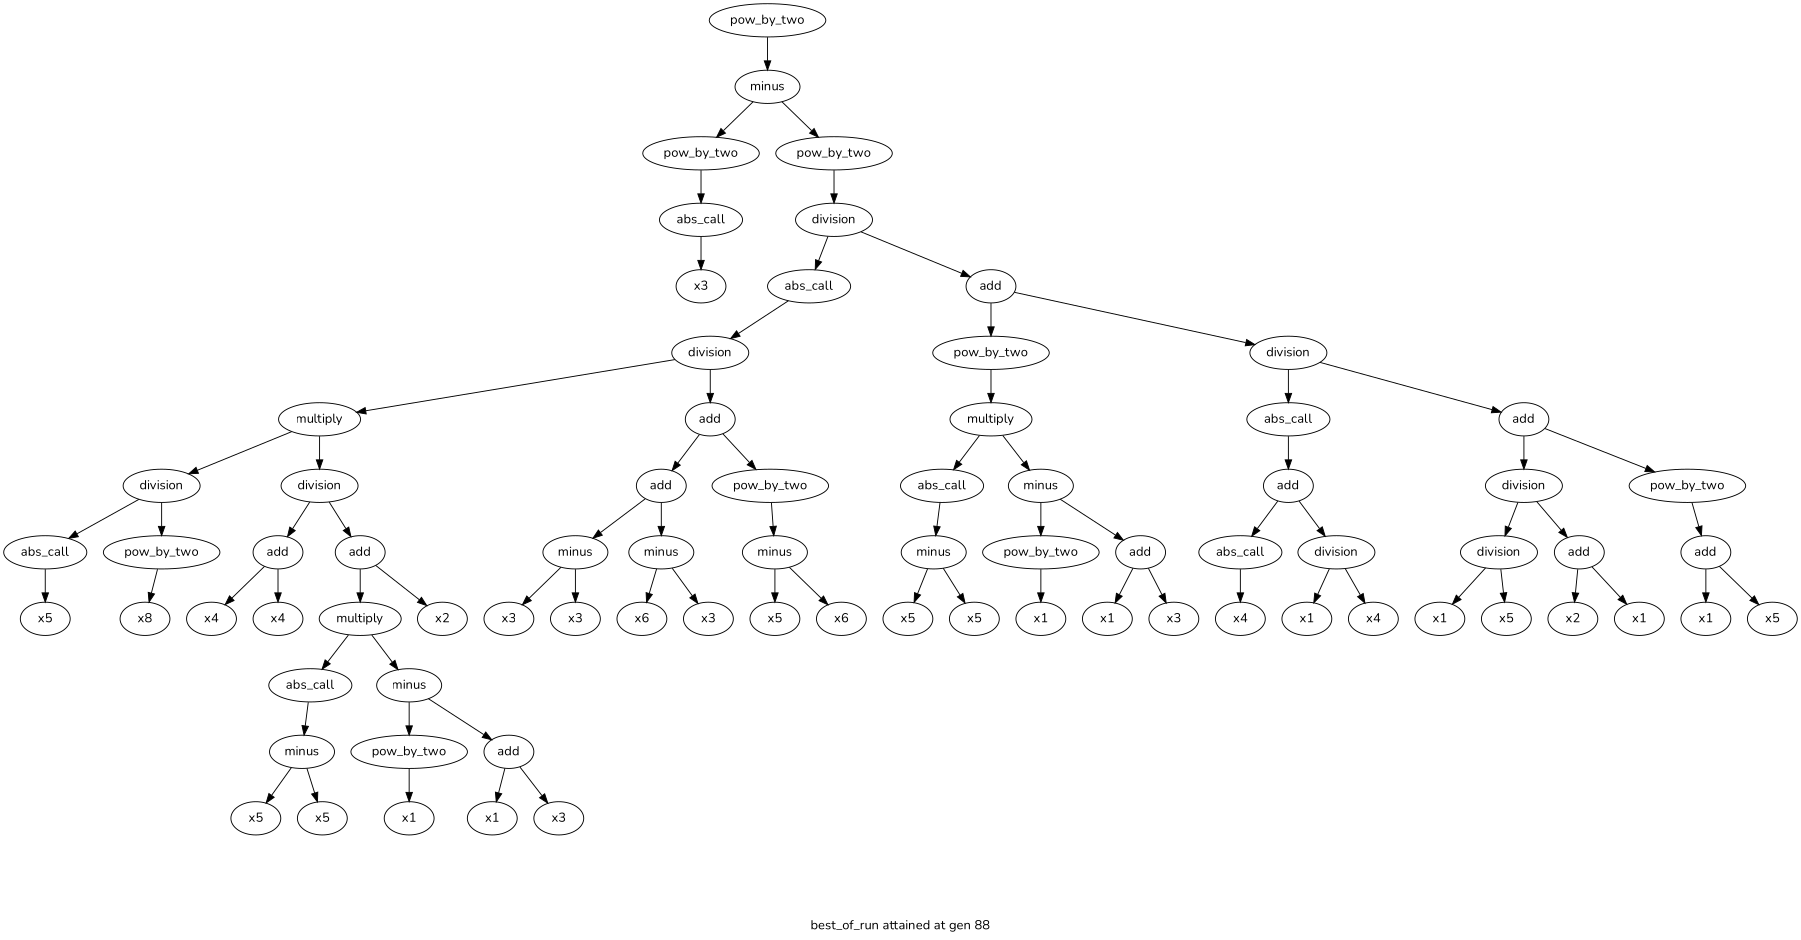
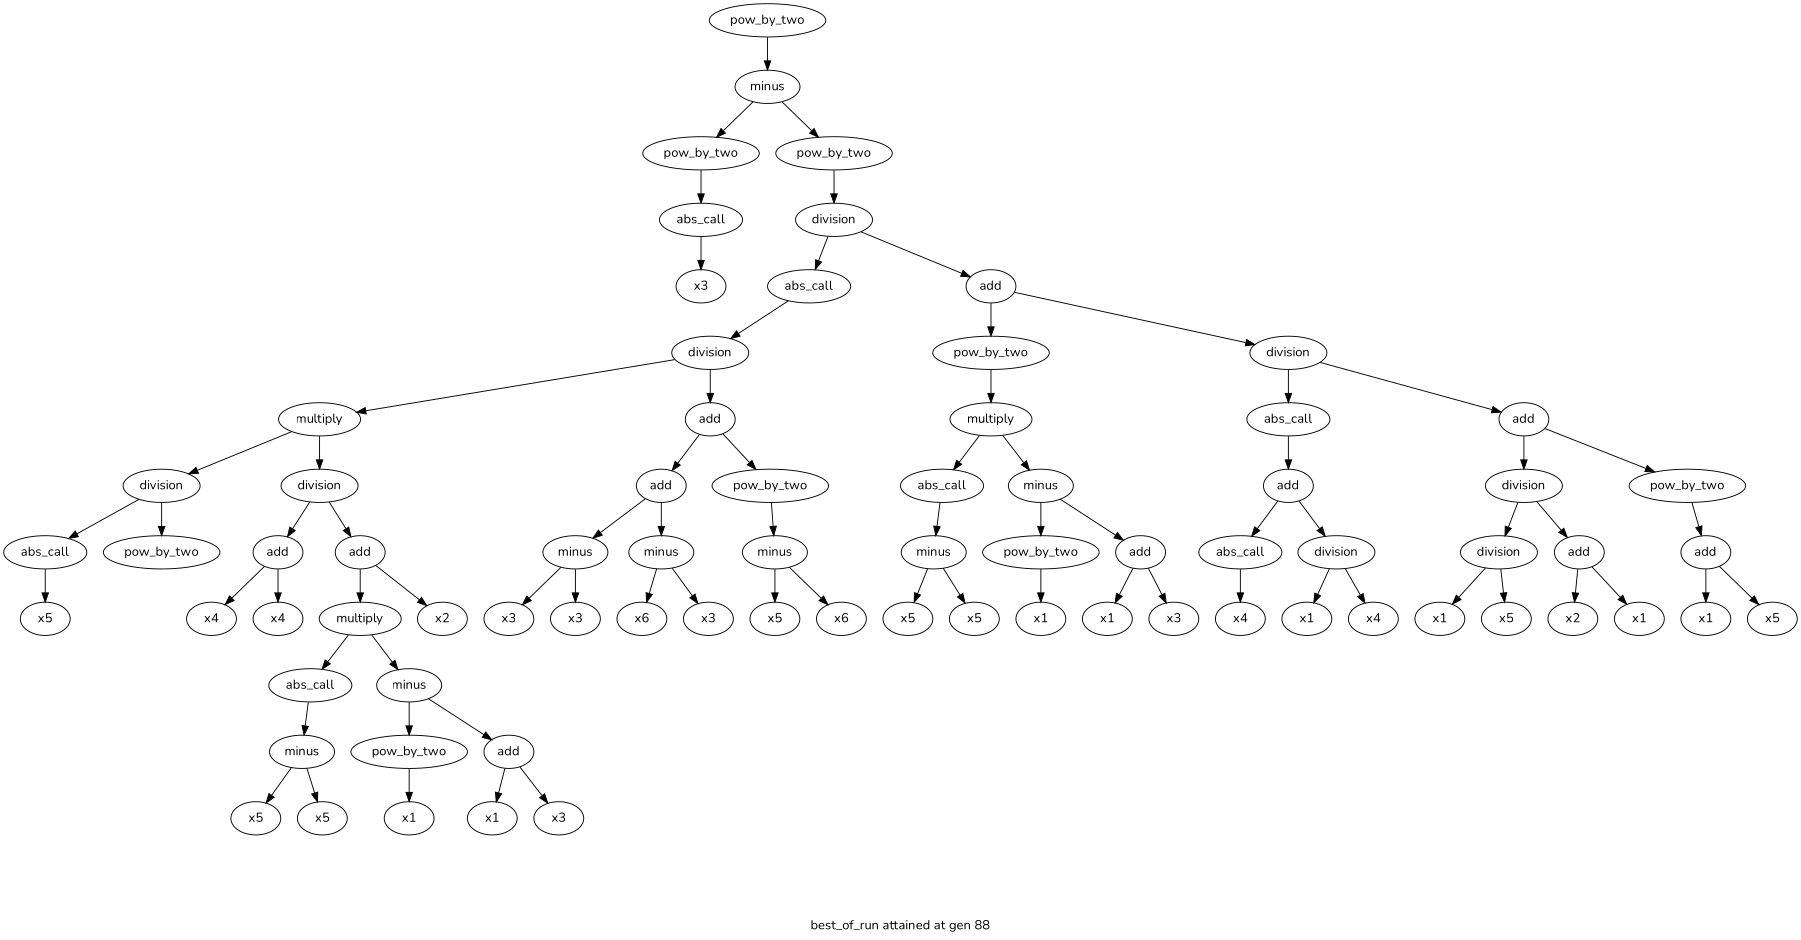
  digraph {
    label="\n\nbest_of_run attained at gen 88"
    fontname=Nunito
    node [fontname=Nunito]
    edge [fontname=Nunito]
    n1 [label=pow_by_two]
    n2 [label=minus]
    n3 [label=pow_by_two]
    n4 [label=pow_by_two]
    n5 [label=abs_call]
    n6 [label=x3]
    n7 [label=division]
    n8 [label=abs_call]
    n9 [label=add]
    n10 [label=division]
    n11 [label=multiply]
    n12 [label=add]
    n13 [label=division]
    n14 [label=division]
    n15 [label=abs_call]
    n16 [label=pow_by_two]
    n17 [label=x5]
-   n18 [label=x8]
    n19 [label=add]
    n20 [label=add]
    n21 [label=x4]
    n22 [label=x4]
    n23 [label=multiply]
    n24 [label=x2]
    n25 [label=abs_call]
    n26 [label=minus]
    n27 [label=minus]
    n28 [label=x5]
    n29 [label=x5]
    n30 [label=pow_by_two]
    n31 [label=add]
    n32 [label=x1]
    n33 [label=x1]
    n34 [label=x3]
    n35 [label=add]
    n36 [label=pow_by_two]
    n37 [label=minus]
    n38 [label=minus]
    n39 [label=x3]
    n40 [label=x3]
    n41 [label=x6]
    n42 [label=x3]
    n43 [label=minus]
    n44 [label=x5]
    n45 [label=x6]
    n46 [label=pow_by_two]
    n47 [label=division]
    n48 [label=multiply]
    n49 [label=abs_call]
    n50 [label=minus]
    n51 [label=minus]
    n52 [label=x5]
    n53 [label=x5]
    n54 [label=pow_by_two]
    n55 [label=add]
    n56 [label=x1]
    n57 [label=x1]
    n58 [label=x3]
    n59 [label=abs_call]
    n60 [label=add]
    n61 [label=add]
    n62 [label=abs_call]
    n63 [label=division]
    n64 [label=x4]
    n65 [label=x1]
    n66 [label=x4]
    n67 [label=division]
    n68 [label=pow_by_two]
    n69 [label=division]
    n70 [label=add]
    n71 [label=x1]
    n72 [label=x5]
    n73 [label=x2]
    n74 [label=x1]
    n75 [label=add]
    n76 [label=x1]
    n77 [label=x5]
    n1 -> n2
    n2 -> n3
    n2 -> n4
    n3 -> n5
    n4 -> n7
    n5 -> n6
    n7 -> n8
    n7 -> n9
    n8 -> n10
    n9 -> n46
    n9 -> n47
    n10 -> n11
    n10 -> n12
    n11 -> n13
    n11 -> n14
    n12 -> n35
    n12 -> n36
    n13 -> n15
    n13 -> n16
    n14 -> n19
    n14 -> n20
    n15 -> n17
-   n16 -> n18
    n19 -> n21
    n19 -> n22
    n20 -> n23
    n20 -> n24
    n23 -> n25
    n23 -> n26
    n25 -> n27
    n26 -> n30
    n26 -> n31
    n27 -> n28
    n27 -> n29
    n30 -> n32
    n31 -> n33
    n31 -> n34
    n35 -> n37
    n35 -> n38
    n36 -> n43
    n37 -> n39
    n37 -> n40
    n38 -> n41
    n38 -> n42
    n43 -> n44
    n43 -> n45
    n46 -> n48
    n47 -> n59
    n47 -> n60
    n48 -> n49
    n48 -> n50
    n49 -> n51
    n50 -> n54
    n50 -> n55
    n51 -> n52
    n51 -> n53
    n54 -> n56
    n55 -> n57
    n55 -> n58
    n59 -> n61
    n60 -> n67
    n60 -> n68
    n61 -> n62
    n61 -> n63
    n62 -> n64
    n63 -> n65
    n63 -> n66
    n67 -> n69
    n67 -> n70
    n68 -> n75
    n69 -> n71
    n69 -> n72
    n70 -> n73
    n70 -> n74
    n75 -> n76
    n75 -> n77
  }
